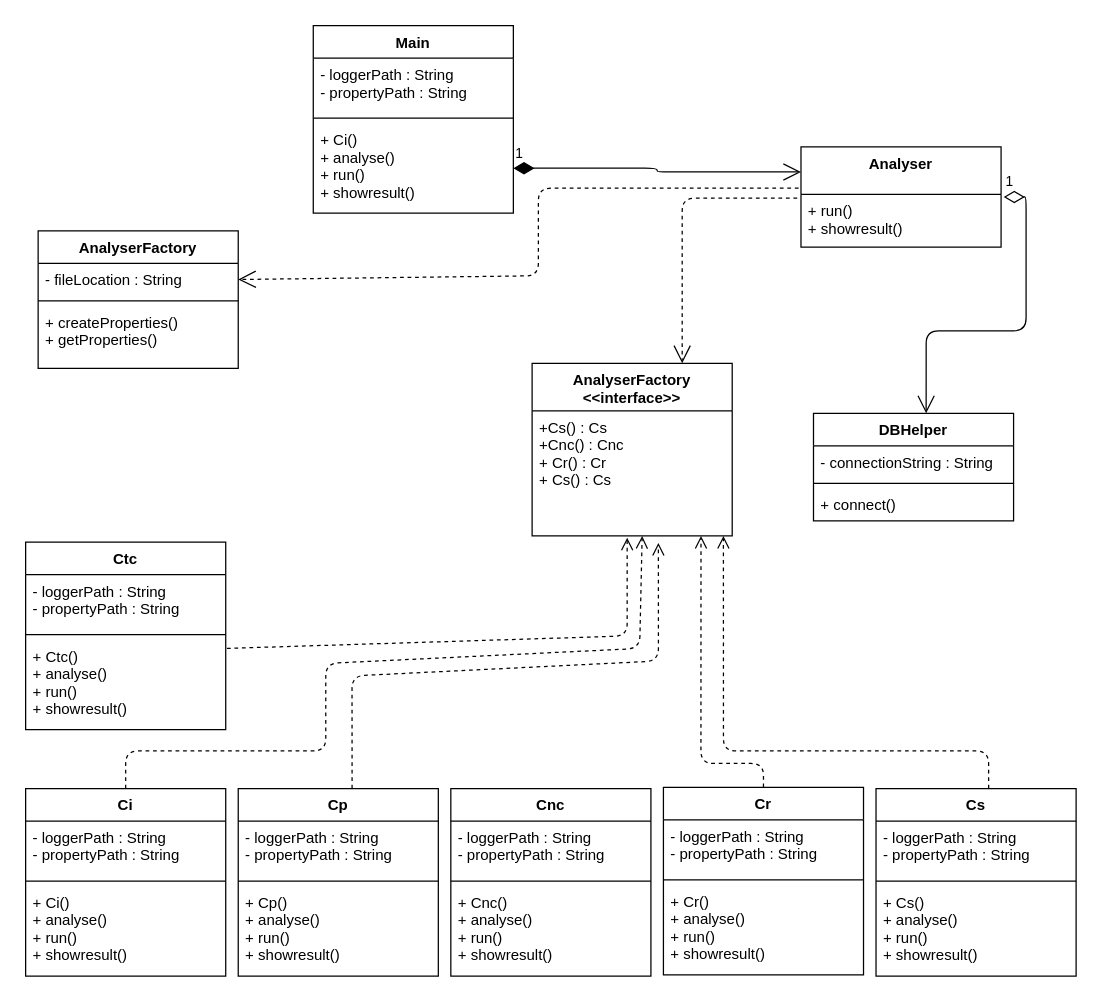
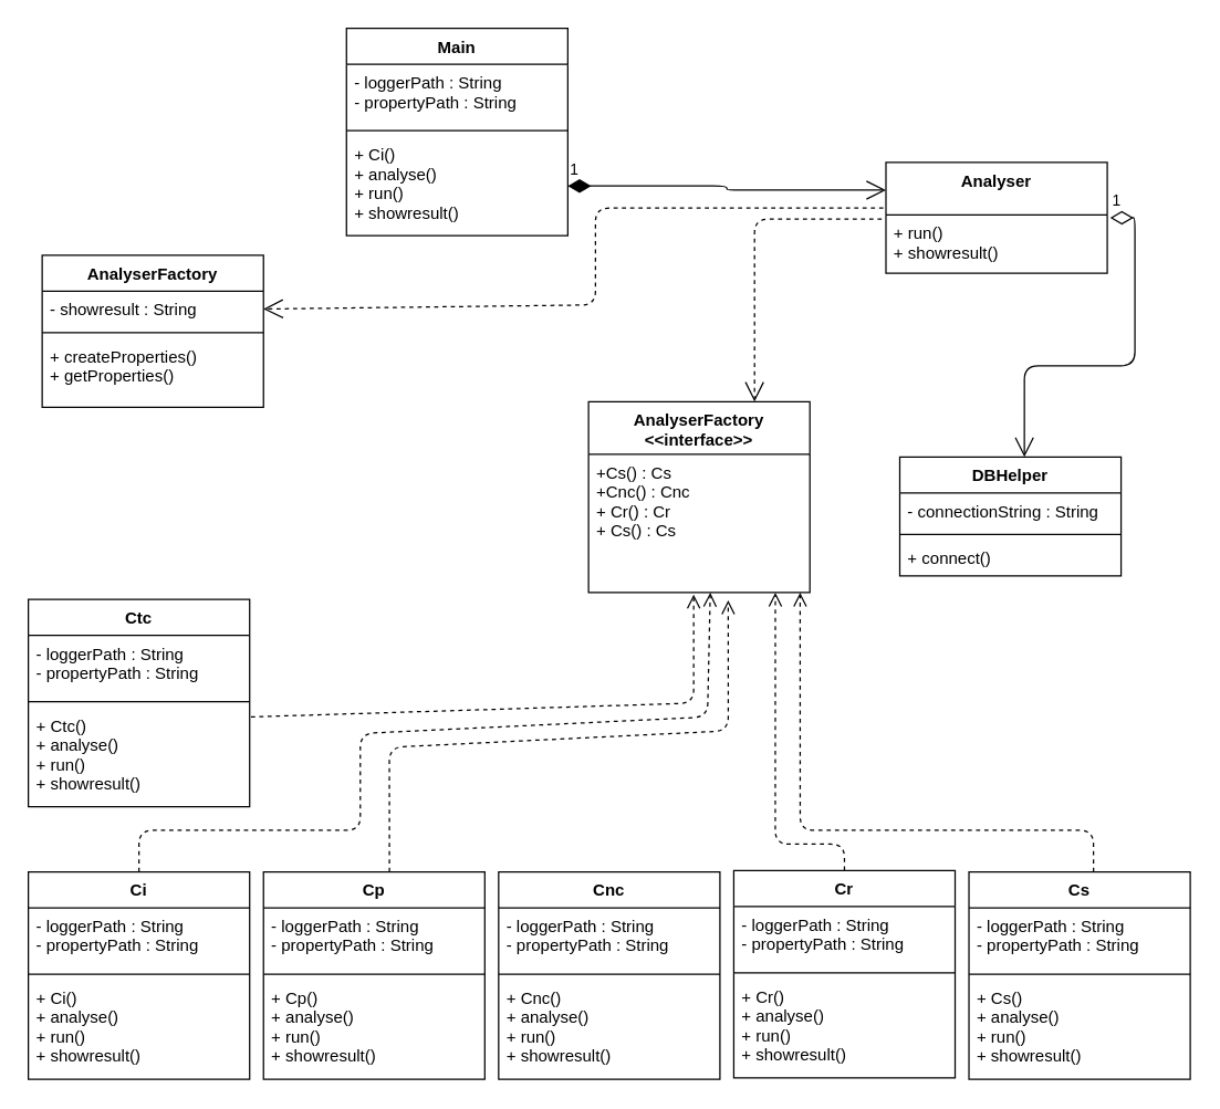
  <mxCell id="0" />
  <mxCell id="1" parent="0" />
  <mxCell id="2" value="DBHelper" style="swimlane;fontStyle=1;align=center;verticalAlign=top;childLayout=stackLayout;horizontal=1;startSize=26;horizontalStack=0;resizeParent=1;resizeParentMax=0;resizeLast=0;collapsible=1;marginBottom=0;" parent="1" vertex="1"><mxGeometry x="650" y="330" width="160" height="86" as="geometry" /></mxCell>
  <mxCell id="3" value="- connectionString : String" style="text;strokeColor=none;fillColor=none;align=left;verticalAlign=top;spacingLeft=4;spacingRight=4;overflow=hidden;rotatable=0;points=[[0,0.5],[1,0.5]];portConstraint=eastwest;" parent="2" vertex="1"><mxGeometry y="26" width="160" height="26" as="geometry" /></mxCell>
  <mxCell id="4" value="" style="line;strokeWidth=1;fillColor=none;align=left;verticalAlign=middle;spacingTop=-1;spacingLeft=3;spacingRight=3;rotatable=0;labelPosition=right;points=[];portConstraint=eastwest;" parent="2" vertex="1"><mxGeometry y="52" width="160" height="8" as="geometry" /></mxCell>
  <mxCell id="5" value="+ connect()" style="text;strokeColor=none;fillColor=none;align=left;verticalAlign=top;spacingLeft=4;spacingRight=4;overflow=hidden;rotatable=0;points=[[0,0.5],[1,0.5]];portConstraint=eastwest;" parent="2" vertex="1"><mxGeometry y="60" width="160" height="26" as="geometry" /></mxCell>
  <mxCell id="6" value="AnalyserFactory" style="swimlane;fontStyle=1;align=center;verticalAlign=top;childLayout=stackLayout;horizontal=1;startSize=26;horizontalStack=0;resizeParent=1;resizeParentMax=0;resizeLast=0;collapsible=1;marginBottom=0;" parent="1" vertex="1"><mxGeometry x="30" y="184" width="160" height="110" as="geometry"><mxRectangle x="340" y="300" width="110" height="26" as="alternateBounds" /></mxGeometry></mxCell>
- <mxCell id="7" value="- fileLocation : String" style="text;strokeColor=none;fillColor=none;align=left;verticalAlign=top;spacingLeft=4;spacingRight=4;overflow=hidden;rotatable=0;points=[[0,0.5],[1,0.5]];portConstraint=eastwest;" parent="6" vertex="1"><mxGeometry y="26" width="160" height="26" as="geometry" /></mxCell>
+ <mxCell id="7" value="- showresult : String" style="text;strokeColor=none;fillColor=none;align=left;verticalAlign=top;spacingLeft=4;spacingRight=4;overflow=hidden;rotatable=0;points=[[0,0.5],[1,0.5]];portConstraint=eastwest;" parent="6" vertex="1"><mxGeometry y="26" width="160" height="26" as="geometry" /></mxCell>
  <mxCell id="8" value="" style="line;strokeWidth=1;fillColor=none;align=left;verticalAlign=middle;spacingTop=-1;spacingLeft=3;spacingRight=3;rotatable=0;labelPosition=right;points=[];portConstraint=eastwest;" parent="6" vertex="1"><mxGeometry y="52" width="160" height="8" as="geometry" /></mxCell>
  <mxCell id="9" value="+ createProperties()&#10;+ getProperties()" style="text;strokeColor=none;fillColor=none;align=left;verticalAlign=top;spacingLeft=4;spacingRight=4;overflow=hidden;rotatable=0;points=[[0,0.5],[1,0.5]];portConstraint=eastwest;" parent="6" vertex="1"><mxGeometry y="60" width="160" height="50" as="geometry" /></mxCell>
  <mxCell id="10" value="Ci" style="swimlane;fontStyle=1;align=center;verticalAlign=top;childLayout=stackLayout;horizontal=1;startSize=26;horizontalStack=0;resizeParent=1;resizeParentMax=0;resizeLast=0;collapsible=1;marginBottom=0;" parent="1" vertex="1"><mxGeometry x="20" y="630" width="160" height="150" as="geometry" /></mxCell>
  <mxCell id="11" value="- loggerPath : String&#10;- propertyPath : String" style="text;strokeColor=none;fillColor=none;align=left;verticalAlign=top;spacingLeft=4;spacingRight=4;overflow=hidden;rotatable=0;points=[[0,0.5],[1,0.5]];portConstraint=eastwest;" parent="10" vertex="1"><mxGeometry y="26" width="160" height="44" as="geometry" /></mxCell>
  <mxCell id="12" value="" style="line;strokeWidth=1;fillColor=none;align=left;verticalAlign=middle;spacingTop=-1;spacingLeft=3;spacingRight=3;rotatable=0;labelPosition=right;points=[];portConstraint=eastwest;" parent="10" vertex="1"><mxGeometry y="70" width="160" height="8" as="geometry" /></mxCell>
  <mxCell id="13" value="+ Ci()&#10;+ analyse()&#10;+ run()&#10;+ showresult()" style="text;strokeColor=none;fillColor=none;align=left;verticalAlign=top;spacingLeft=4;spacingRight=4;overflow=hidden;rotatable=0;points=[[0,0.5],[1,0.5]];portConstraint=eastwest;" parent="10" vertex="1"><mxGeometry y="78" width="160" height="72" as="geometry" /></mxCell>
  <mxCell id="14" value="Cp" style="swimlane;fontStyle=1;align=center;verticalAlign=top;childLayout=stackLayout;horizontal=1;startSize=26;horizontalStack=0;resizeParent=1;resizeParentMax=0;resizeLast=0;collapsible=1;marginBottom=0;" parent="1" vertex="1"><mxGeometry x="190" y="630" width="160" height="150" as="geometry" /></mxCell>
  <mxCell id="15" value="- loggerPath : String&#10;- propertyPath : String" style="text;strokeColor=none;fillColor=none;align=left;verticalAlign=top;spacingLeft=4;spacingRight=4;overflow=hidden;rotatable=0;points=[[0,0.5],[1,0.5]];portConstraint=eastwest;" parent="14" vertex="1"><mxGeometry y="26" width="160" height="44" as="geometry" /></mxCell>
  <mxCell id="16" value="" style="line;strokeWidth=1;fillColor=none;align=left;verticalAlign=middle;spacingTop=-1;spacingLeft=3;spacingRight=3;rotatable=0;labelPosition=right;points=[];portConstraint=eastwest;" parent="14" vertex="1"><mxGeometry y="70" width="160" height="8" as="geometry" /></mxCell>
  <mxCell id="17" value="+ Cp()&#10;+ analyse()&#10;+ run()&#10;+ showresult()" style="text;strokeColor=none;fillColor=none;align=left;verticalAlign=top;spacingLeft=4;spacingRight=4;overflow=hidden;rotatable=0;points=[[0,0.5],[1,0.5]];portConstraint=eastwest;" parent="14" vertex="1"><mxGeometry y="78" width="160" height="72" as="geometry" /></mxCell>
  <mxCell id="18" value="Cnc" style="swimlane;fontStyle=1;align=center;verticalAlign=top;childLayout=stackLayout;horizontal=1;startSize=26;horizontalStack=0;resizeParent=1;resizeParentMax=0;resizeLast=0;collapsible=1;marginBottom=0;" parent="1" vertex="1"><mxGeometry x="360" y="630" width="160" height="150" as="geometry" /></mxCell>
  <mxCell id="19" value="- loggerPath : String&#10;- propertyPath : String" style="text;strokeColor=none;fillColor=none;align=left;verticalAlign=top;spacingLeft=4;spacingRight=4;overflow=hidden;rotatable=0;points=[[0,0.5],[1,0.5]];portConstraint=eastwest;" parent="18" vertex="1"><mxGeometry y="26" width="160" height="44" as="geometry" /></mxCell>
  <mxCell id="20" value="" style="line;strokeWidth=1;fillColor=none;align=left;verticalAlign=middle;spacingTop=-1;spacingLeft=3;spacingRight=3;rotatable=0;labelPosition=right;points=[];portConstraint=eastwest;" parent="18" vertex="1"><mxGeometry y="70" width="160" height="8" as="geometry" /></mxCell>
  <mxCell id="21" value="+ Cnc()&#10;+ analyse()&#10;+ run()&#10;+ showresult()" style="text;strokeColor=none;fillColor=none;align=left;verticalAlign=top;spacingLeft=4;spacingRight=4;overflow=hidden;rotatable=0;points=[[0,0.5],[1,0.5]];portConstraint=eastwest;" parent="18" vertex="1"><mxGeometry y="78" width="160" height="72" as="geometry" /></mxCell>
  <mxCell id="22" value="Cr" style="swimlane;fontStyle=1;align=center;verticalAlign=top;childLayout=stackLayout;horizontal=1;startSize=26;horizontalStack=0;resizeParent=1;resizeParentMax=0;resizeLast=0;collapsible=1;marginBottom=0;" parent="1" vertex="1"><mxGeometry x="530" y="629" width="160" height="150" as="geometry" /></mxCell>
  <mxCell id="23" value="- loggerPath : String&#10;- propertyPath : String" style="text;strokeColor=none;fillColor=none;align=left;verticalAlign=top;spacingLeft=4;spacingRight=4;overflow=hidden;rotatable=0;points=[[0,0.5],[1,0.5]];portConstraint=eastwest;" parent="22" vertex="1"><mxGeometry y="26" width="160" height="44" as="geometry" /></mxCell>
  <mxCell id="24" value="" style="line;strokeWidth=1;fillColor=none;align=left;verticalAlign=middle;spacingTop=-1;spacingLeft=3;spacingRight=3;rotatable=0;labelPosition=right;points=[];portConstraint=eastwest;" parent="22" vertex="1"><mxGeometry y="70" width="160" height="8" as="geometry" /></mxCell>
  <mxCell id="25" value="+ Cr()&#10;+ analyse()&#10;+ run()&#10;+ showresult()" style="text;strokeColor=none;fillColor=none;align=left;verticalAlign=top;spacingLeft=4;spacingRight=4;overflow=hidden;rotatable=0;points=[[0,0.5],[1,0.5]];portConstraint=eastwest;" parent="22" vertex="1"><mxGeometry y="78" width="160" height="72" as="geometry" /></mxCell>
  <mxCell id="26" value="Cs" style="swimlane;fontStyle=1;align=center;verticalAlign=top;childLayout=stackLayout;horizontal=1;startSize=26;horizontalStack=0;resizeParent=1;resizeParentMax=0;resizeLast=0;collapsible=1;marginBottom=0;" parent="1" vertex="1"><mxGeometry x="700" y="630" width="160" height="150" as="geometry" /></mxCell>
  <mxCell id="27" value="- loggerPath : String&#10;- propertyPath : String" style="text;strokeColor=none;fillColor=none;align=left;verticalAlign=top;spacingLeft=4;spacingRight=4;overflow=hidden;rotatable=0;points=[[0,0.5],[1,0.5]];portConstraint=eastwest;" parent="26" vertex="1"><mxGeometry y="26" width="160" height="44" as="geometry" /></mxCell>
  <mxCell id="28" value="" style="line;strokeWidth=1;fillColor=none;align=left;verticalAlign=middle;spacingTop=-1;spacingLeft=3;spacingRight=3;rotatable=0;labelPosition=right;points=[];portConstraint=eastwest;" parent="26" vertex="1"><mxGeometry y="70" width="160" height="8" as="geometry" /></mxCell>
  <mxCell id="29" value="+ Cs()&#10;+ analyse()&#10;+ run()&#10;+ showresult()" style="text;strokeColor=none;fillColor=none;align=left;verticalAlign=top;spacingLeft=4;spacingRight=4;overflow=hidden;rotatable=0;points=[[0,0.5],[1,0.5]];portConstraint=eastwest;" parent="26" vertex="1"><mxGeometry y="78" width="160" height="72" as="geometry" /></mxCell>
  <mxCell id="30" value="Ctc" style="swimlane;fontStyle=1;align=center;verticalAlign=top;childLayout=stackLayout;horizontal=1;startSize=26;horizontalStack=0;resizeParent=1;resizeParentMax=0;resizeLast=0;collapsible=1;marginBottom=0;" parent="1" vertex="1"><mxGeometry x="20" y="433" width="160" height="150" as="geometry" /></mxCell>
  <mxCell id="31" value="- loggerPath : String&#10;- propertyPath : String" style="text;strokeColor=none;fillColor=none;align=left;verticalAlign=top;spacingLeft=4;spacingRight=4;overflow=hidden;rotatable=0;points=[[0,0.5],[1,0.5]];portConstraint=eastwest;" parent="30" vertex="1"><mxGeometry y="26" width="160" height="44" as="geometry" /></mxCell>
  <mxCell id="32" value="" style="line;strokeWidth=1;fillColor=none;align=left;verticalAlign=middle;spacingTop=-1;spacingLeft=3;spacingRight=3;rotatable=0;labelPosition=right;points=[];portConstraint=eastwest;" parent="30" vertex="1"><mxGeometry y="70" width="160" height="8" as="geometry" /></mxCell>
  <mxCell id="33" value="+ Ctc()&#10;+ analyse()&#10;+ run()&#10;+ showresult()" style="text;strokeColor=none;fillColor=none;align=left;verticalAlign=top;spacingLeft=4;spacingRight=4;overflow=hidden;rotatable=0;points=[[0,0.5],[1,0.5]];portConstraint=eastwest;" parent="30" vertex="1"><mxGeometry y="78" width="160" height="72" as="geometry" /></mxCell>
  <mxCell id="34" value="Main" style="swimlane;fontStyle=1;align=center;verticalAlign=top;childLayout=stackLayout;horizontal=1;startSize=26;horizontalStack=0;resizeParent=1;resizeParentMax=0;resizeLast=0;collapsible=1;marginBottom=0;" parent="1" vertex="1"><mxGeometry x="250" y="20" width="160" height="150" as="geometry" /></mxCell>
  <mxCell id="35" value="- loggerPath : String&#10;- propertyPath : String" style="text;strokeColor=none;fillColor=none;align=left;verticalAlign=top;spacingLeft=4;spacingRight=4;overflow=hidden;rotatable=0;points=[[0,0.5],[1,0.5]];portConstraint=eastwest;" parent="34" vertex="1"><mxGeometry y="26" width="160" height="44" as="geometry" /></mxCell>
  <mxCell id="36" value="" style="line;strokeWidth=1;fillColor=none;align=left;verticalAlign=middle;spacingTop=-1;spacingLeft=3;spacingRight=3;rotatable=0;labelPosition=right;points=[];portConstraint=eastwest;" parent="34" vertex="1"><mxGeometry y="70" width="160" height="8" as="geometry" /></mxCell>
  <mxCell id="37" value="+ Ci()&#10;+ analyse()&#10;+ run()&#10;+ showresult()" style="text;strokeColor=none;fillColor=none;align=left;verticalAlign=top;spacingLeft=4;spacingRight=4;overflow=hidden;rotatable=0;points=[[0,0.5],[1,0.5]];portConstraint=eastwest;" parent="34" vertex="1"><mxGeometry y="78" width="160" height="72" as="geometry" /></mxCell>
  <mxCell id="38" value="AnalyserFactory&#10;&lt;&lt;interface&gt;&gt;&#10;" style="swimlane;fontStyle=1;align=center;verticalAlign=top;childLayout=stackLayout;horizontal=1;startSize=38;horizontalStack=0;resizeParent=1;resizeParentMax=0;resizeLast=0;collapsible=1;marginBottom=0;" parent="1" vertex="1"><mxGeometry x="425" y="290" width="160" height="138" as="geometry" /></mxCell>
  <mxCell id="39" value="+Cs() : Cs&#10;+Cnc() : Cnc&#10;+ Cr() : Cr&#10;+ Cs() : Cs&#10;" style="text;strokeColor=none;fillColor=none;align=left;verticalAlign=top;spacingLeft=4;spacingRight=4;overflow=hidden;rotatable=0;points=[[0,0.5],[1,0.5]];portConstraint=eastwest;" parent="38" vertex="1"><mxGeometry y="38" width="160" height="100" as="geometry" /></mxCell>
  <mxCell id="40" value="return" style="html=1;verticalAlign=bottom;endArrow=open;dashed=1;endSize=8;entryX=0.475;entryY=1.014;entryDx=0;entryDy=0;entryPerimeter=0;noLabel=1;fontColor=none;exitX=1.006;exitY=0.097;exitDx=0;exitDy=0;exitPerimeter=0;" edge="1" parent="1" source="33" target="39"><mxGeometry relative="1" as="geometry"><mxPoint x="380" y="510" as="sourcePoint" /><mxPoint x="300" y="510" as="targetPoint" /><Array as="points"><mxPoint x="501" y="508" /></Array></mxGeometry></mxCell>
  <mxCell id="41" value="return" style="html=1;verticalAlign=bottom;endArrow=open;dashed=1;endSize=8;noLabel=1;fontColor=none;exitX=0.5;exitY=0;exitDx=0;exitDy=0;entryX=0.55;entryY=1;entryDx=0;entryDy=0;entryPerimeter=0;" edge="1" parent="1" source="10" target="39"><mxGeometry relative="1" as="geometry"><mxPoint x="190" y="518" as="sourcePoint" /><mxPoint x="500" y="480" as="targetPoint" /><Array as="points"><mxPoint x="100" y="600" /><mxPoint x="260" y="600" /><mxPoint x="260" y="530" /><mxPoint x="511" y="518" /></Array></mxGeometry></mxCell>
  <mxCell id="42" value="return" style="html=1;verticalAlign=bottom;endArrow=open;dashed=1;endSize=8;entryX=0.631;entryY=1.056;entryDx=0;entryDy=0;entryPerimeter=0;noLabel=1;fontColor=none;exitX=0.569;exitY=0;exitDx=0;exitDy=0;exitPerimeter=0;" edge="1" parent="1" source="14" target="39"><mxGeometry relative="1" as="geometry"><mxPoint x="191" y="528" as="sourcePoint" /><mxPoint x="511" y="491" as="targetPoint" /><Array as="points"><mxPoint x="281" y="540" /><mxPoint x="526" y="528" /></Array></mxGeometry></mxCell>
  <mxCell id="43" value="return" style="html=1;verticalAlign=bottom;endArrow=open;dashed=1;endSize=8;entryX=0.844;entryY=1;entryDx=0;entryDy=0;entryPerimeter=0;noLabel=1;fontColor=none;exitX=0.5;exitY=0;exitDx=0;exitDy=0;" edge="1" parent="1" source="22" target="39"><mxGeometry relative="1" as="geometry"><mxPoint x="191" y="528" as="sourcePoint" /><mxPoint x="511" y="491" as="targetPoint" /><Array as="points"><mxPoint x="610" y="610" /><mxPoint x="560" y="610" /></Array></mxGeometry></mxCell>
  <mxCell id="44" value="return" style="html=1;verticalAlign=bottom;endArrow=open;dashed=1;endSize=8;entryX=0.956;entryY=1;entryDx=0;entryDy=0;entryPerimeter=0;noLabel=1;fontColor=none;exitX=0.563;exitY=0;exitDx=0;exitDy=0;exitPerimeter=0;" edge="1" parent="1" source="26" target="39"><mxGeometry relative="1" as="geometry"><mxPoint x="191" y="528" as="sourcePoint" /><mxPoint x="511" y="491" as="targetPoint" /><Array as="points"><mxPoint x="790" y="600" /><mxPoint x="578" y="600" /></Array></mxGeometry></mxCell>
  <mxCell id="45" value="1" style="endArrow=open;html=1;endSize=12;startArrow=diamondThin;startSize=14;startFill=1;edgeStyle=orthogonalEdgeStyle;align=left;verticalAlign=bottom;fontColor=none;entryX=0;entryY=0.25;entryDx=0;entryDy=0;exitX=1;exitY=0.5;exitDx=0;exitDy=0;" edge="1" parent="1" source="37" target="46"><mxGeometry x="-1" y="3" relative="1" as="geometry"><mxPoint x="516" y="230" as="sourcePoint" /><mxPoint x="630" y="250" as="targetPoint" /></mxGeometry></mxCell>
  <mxCell id="46" value="Analyser&#10;" style="swimlane;fontStyle=1;align=center;verticalAlign=top;childLayout=stackLayout;horizontal=1;startSize=38;horizontalStack=0;resizeParent=1;resizeParentMax=0;resizeLast=0;collapsible=1;marginBottom=0;" vertex="1" parent="1"><mxGeometry x="640" y="117" width="160" height="80" as="geometry" /></mxCell>
  <mxCell id="47" value="+ run()&#10;+ showresult()&#10;" style="text;strokeColor=none;fillColor=none;align=left;verticalAlign=top;spacingLeft=4;spacingRight=4;overflow=hidden;rotatable=0;points=[[0,0.5],[1,0.5]];portConstraint=eastwest;" vertex="1" parent="46"><mxGeometry y="38" width="160" height="42" as="geometry" /></mxCell>
  <mxCell id="48" value="1" style="endArrow=open;html=1;endSize=12;startArrow=diamondThin;startSize=14;startFill=0;edgeStyle=orthogonalEdgeStyle;align=left;verticalAlign=bottom;fontColor=none;entryX=0.563;entryY=0;entryDx=0;entryDy=0;entryPerimeter=0;exitX=1.013;exitY=0.048;exitDx=0;exitDy=0;exitPerimeter=0;" edge="1" parent="1" source="47" target="2"><mxGeometry x="-1" y="3" relative="1" as="geometry"><mxPoint x="660" y="250" as="sourcePoint" /><mxPoint x="820" y="250" as="targetPoint" /><Array as="points"><mxPoint x="820" y="157" /><mxPoint x="820" y="264" /><mxPoint x="740" y="264" /></Array></mxGeometry></mxCell>
  <mxCell id="49" value="Use" style="endArrow=open;endSize=12;dashed=1;html=1;fontColor=none;exitX=-0.019;exitY=0.071;exitDx=0;exitDy=0;exitPerimeter=0;entryX=0.75;entryY=0;entryDx=0;entryDy=0;noLabel=1;" edge="1" parent="1" source="47" target="38"><mxGeometry width="160" relative="1" as="geometry"><mxPoint x="590" y="230" as="sourcePoint" /><mxPoint x="750" y="230" as="targetPoint" /><Array as="points"><mxPoint x="545" y="158" /></Array></mxGeometry></mxCell>
  <mxCell id="50" value="Use" style="endArrow=open;endSize=12;dashed=1;fontColor=none;exitX=-0.012;exitY=-0.119;exitDx=0;exitDy=0;exitPerimeter=0;entryX=1;entryY=0.5;entryDx=0;entryDy=0;html=1;noLabel=1;" edge="1" parent="1" source="47" target="7"><mxGeometry width="160" relative="1" as="geometry"><mxPoint x="647" y="168" as="sourcePoint" /><mxPoint x="555" y="300" as="targetPoint" /><Array as="points"><mxPoint x="430" y="150" /><mxPoint x="430" y="220" /></Array></mxGeometry></mxCell>
